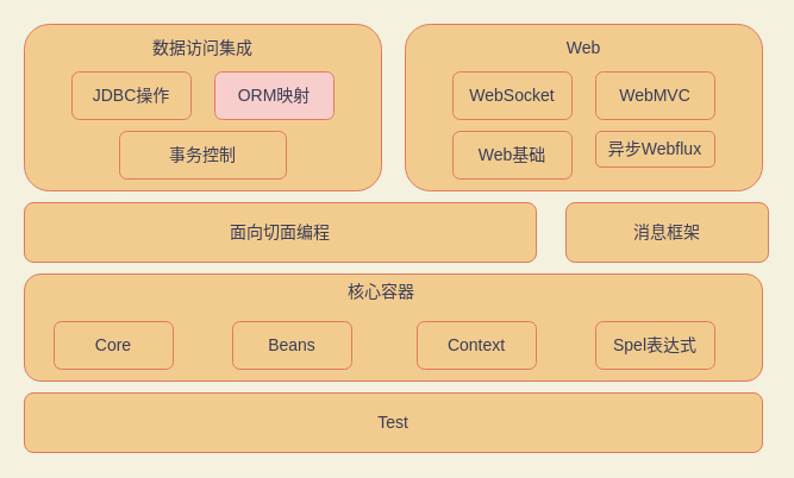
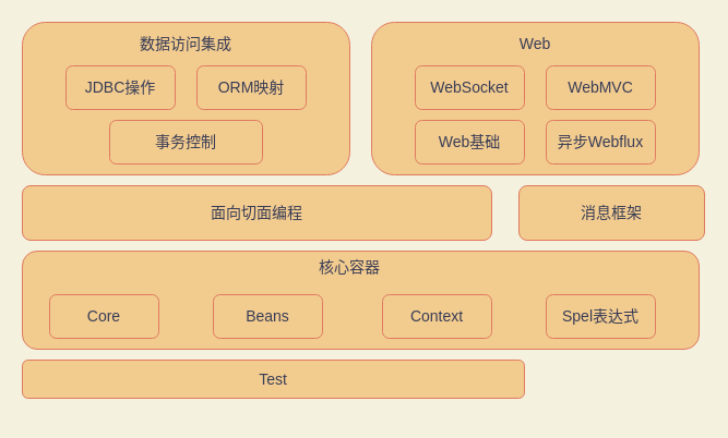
  <mxCell id="0" />
  <mxCell id="1" parent="0" />
  <mxCell id="2" value="" style="rounded=1;whiteSpace=wrap;html=1;fillColor=#F2CC8F;fontSize=14;strokeColor=#E07A5F;fontColor=#393C56;" vertex="1" parent="1"><mxGeometry x="20" y="20" width="300" height="140" as="geometry" /></mxCell>
  <mxCell id="3" value="JDBC操作" style="rounded=1;whiteSpace=wrap;html=1;fillColor=#F2CC8F;fontSize=14;strokeColor=#E07A5F;fontColor=#393C56;" vertex="1" parent="1"><mxGeometry x="60" y="60" width="100" height="40" as="geometry" /></mxCell>
- <mxCell id="4" value="ORM映射" style="rounded=1;whiteSpace=wrap;html=1;fillColor=#f8cecc;fontSize=14;strokeColor=#E07A5F;fontColor=#393C56;" vertex="1" parent="1"><mxGeometry x="180" y="60" width="100" height="40" as="geometry" /></mxCell>
+ <mxCell id="4" value="ORM映射" style="rounded=1;whiteSpace=wrap;html=1;fillColor=#F2CC8F;fontSize=14;strokeColor=#E07A5F;fontColor=#393C56;" vertex="1" parent="1"><mxGeometry x="180" y="60" width="100" height="40" as="geometry" /></mxCell>
  <mxCell id="5" value="事务控制" style="rounded=1;whiteSpace=wrap;html=1;fillColor=#F2CC8F;fontSize=14;strokeColor=#E07A5F;fontColor=#393C56;" vertex="1" parent="1"><mxGeometry x="100" y="110" width="140" height="40" as="geometry" /></mxCell>
  <mxCell id="6" value="数据访问集成" style="rounded=0;whiteSpace=wrap;html=1;fillColor=none;strokeColor=none;fontSize=14;fontColor=#393C56;" vertex="1" parent="1"><mxGeometry x="110" y="20" width="120" height="40" as="geometry" /></mxCell>
  <mxCell id="7" value="" style="rounded=1;whiteSpace=wrap;html=1;fillColor=#F2CC8F;fontSize=14;strokeColor=#E07A5F;fontColor=#393C56;" vertex="1" parent="1"><mxGeometry x="340" y="20" width="300" height="140" as="geometry" /></mxCell>
  <mxCell id="8" value="WebSocket" style="rounded=1;whiteSpace=wrap;html=1;fillColor=none;fontSize=14;strokeColor=#E07A5F;fontColor=#393C56;" vertex="1" parent="1"><mxGeometry x="380" y="60" width="100" height="40" as="geometry" /></mxCell>
  <mxCell id="9" value="WebMVC" style="rounded=1;whiteSpace=wrap;html=1;fillColor=none;fontSize=14;strokeColor=#E07A5F;fontColor=#393C56;" vertex="1" parent="1"><mxGeometry x="500" y="60" width="100" height="40" as="geometry" /></mxCell>
  <mxCell id="10" value="Web基础" style="rounded=1;whiteSpace=wrap;html=1;fillColor=none;fontSize=14;strokeColor=#E07A5F;fontColor=#393C56;" vertex="1" parent="1"><mxGeometry x="380" y="110" width="100" height="40" as="geometry" /></mxCell>
  <mxCell id="11" value="Web" style="rounded=0;whiteSpace=wrap;html=1;fillColor=none;strokeColor=none;fontSize=14;fontColor=#393C56;" vertex="1" parent="1"><mxGeometry x="430" y="20" width="120" height="40" as="geometry" /></mxCell>
- <mxCell id="12" value="异步Webflux" style="rounded=1;whiteSpace=wrap;html=1;fillColor=none;fontSize=14;strokeColor=#E07A5F;fontColor=#393C56;" vertex="1" parent="1"><mxGeometry x="500" y="110" width="100" height="30" as="geometry" /></mxCell>
+ <mxCell id="12" value="异步Webflux" style="rounded=1;whiteSpace=wrap;html=1;fillColor=none;fontSize=14;strokeColor=#E07A5F;fontColor=#393C56;" vertex="1" parent="1"><mxGeometry x="500" y="110" width="100" height="40" as="geometry" /></mxCell>
  <mxCell id="13" value="面向切面编程" style="rounded=1;whiteSpace=wrap;html=1;fontSize=14;fillColor=#F2CC8F;strokeColor=#E07A5F;fontColor=#393C56;" vertex="1" parent="1"><mxGeometry x="20" y="170" width="430" height="50" as="geometry" /></mxCell>
  <mxCell id="14" value="消息框架" style="rounded=1;whiteSpace=wrap;html=1;fontSize=14;fillColor=#F2CC8F;strokeColor=#E07A5F;fontColor=#393C56;" vertex="1" parent="1"><mxGeometry x="475" y="170" width="170" height="50" as="geometry" /></mxCell>
  <mxCell id="15" value="" style="rounded=1;whiteSpace=wrap;html=1;fontSize=14;fillColor=#F2CC8F;fontStyle=1;strokeColor=#E07A5F;fontColor=#393C56;" vertex="1" parent="1"><mxGeometry x="20" y="230" width="620" height="90" as="geometry" /></mxCell>
  <mxCell id="16" value="核心容器" style="rounded=1;whiteSpace=wrap;html=1;fontSize=14;fillColor=none;strokeColor=none;fontColor=#393C56;" vertex="1" parent="1"><mxGeometry x="260" y="230" width="120" height="30" as="geometry" /></mxCell>
  <mxCell id="17" value="Core" style="rounded=1;whiteSpace=wrap;html=1;fontSize=14;fillColor=#F2CC8F;strokeColor=#E07A5F;fontColor=#393C56;" vertex="1" parent="1"><mxGeometry x="45" y="270" width="100" height="40" as="geometry" /></mxCell>
  <mxCell id="18" value="Beans" style="rounded=1;whiteSpace=wrap;html=1;fontSize=14;fillColor=#F2CC8F;strokeColor=#E07A5F;fontColor=#393C56;" vertex="1" parent="1"><mxGeometry x="195" y="270" width="100" height="40" as="geometry" /></mxCell>
  <mxCell id="19" value="Context" style="rounded=1;whiteSpace=wrap;html=1;fontSize=14;fillColor=#F2CC8F;strokeColor=#E07A5F;fontColor=#393C56;" vertex="1" parent="1"><mxGeometry x="350" y="270" width="100" height="40" as="geometry" /></mxCell>
  <mxCell id="20" value="Spel表达式" style="rounded=1;whiteSpace=wrap;html=1;fontSize=14;fillColor=#F2CC8F;strokeColor=#E07A5F;fontColor=#393C56;" vertex="1" parent="1"><mxGeometry x="500" y="270" width="100" height="40" as="geometry" /></mxCell>
- <mxCell id="21" value="Test" style="rounded=1;whiteSpace=wrap;html=1;fontSize=14;fillColor=#F2CC8F;strokeColor=#E07A5F;fontColor=#393C56;" vertex="1" parent="1"><mxGeometry x="20" y="330" width="620" height="50" as="geometry" /></mxCell>
+ <mxCell id="21" value="Test" style="rounded=1;whiteSpace=wrap;html=1;fontSize=14;fillColor=#F2CC8F;strokeColor=#E07A5F;fontColor=#393C56;" vertex="1" parent="1"><mxGeometry x="20" y="330" width="460" height="35" as="geometry" /></mxCell>
